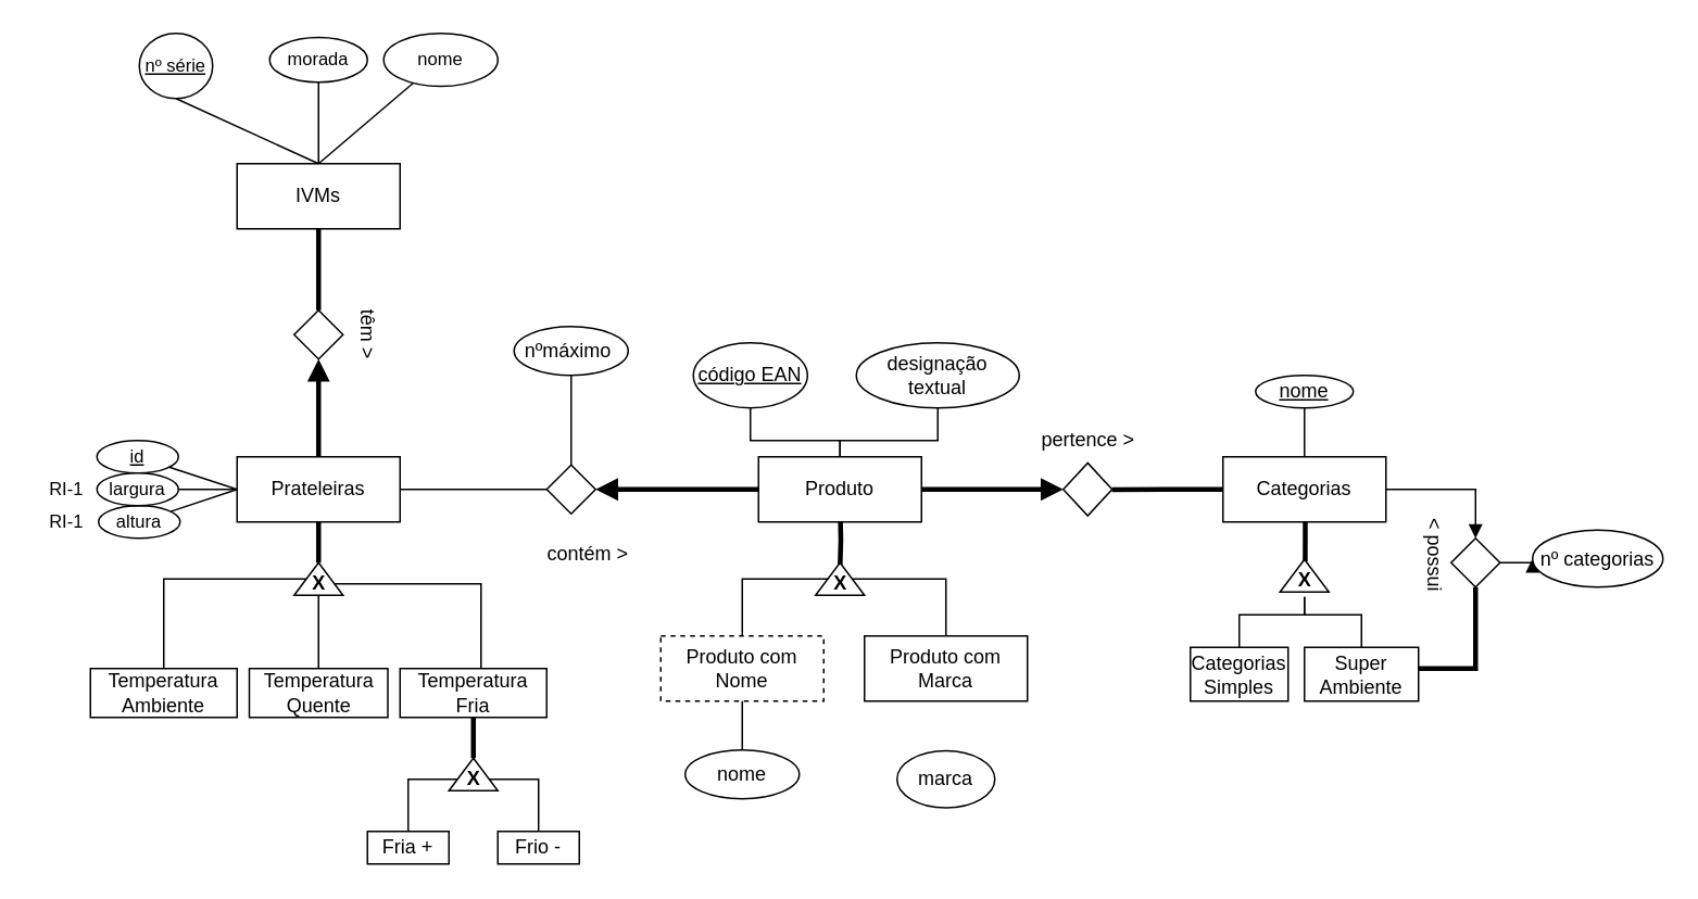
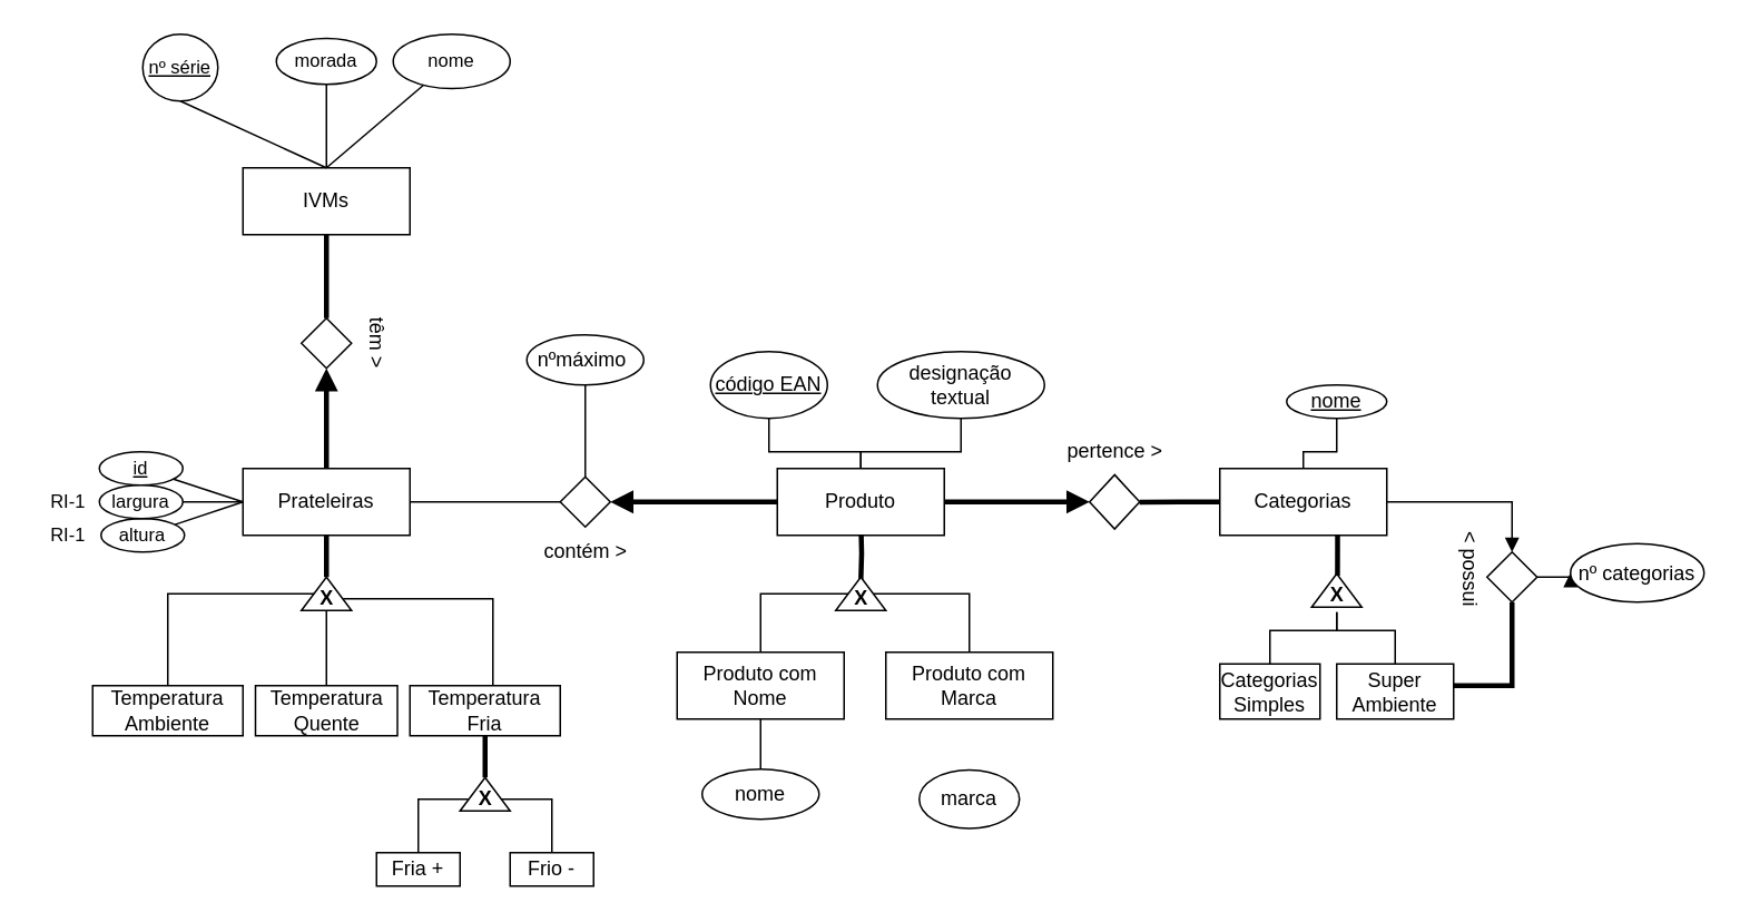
  <mxCell id="0" />
  <mxCell id="1" parent="0" />
  <mxCell id="2" value="" style="edgeStyle=orthogonalEdgeStyle;rounded=0;orthogonalLoop=1;jettySize=auto;html=1;startArrow=none;startFill=0;endArrow=none;endFill=0;strokeWidth=1;exitX=0.5;exitY=0;exitDx=0;exitDy=0;" edge="1" parent="1" source="60" target="62"><mxGeometry relative="1" as="geometry" /></mxCell>
  <mxCell id="3" value="IVMs" style="whiteSpace=wrap;html=1;align=center;" parent="1" vertex="1"><mxGeometry x="145" y="100" width="100" height="40" as="geometry" /></mxCell>
  <mxCell id="4" value="" style="shape=rhombus;perimeter=rhombusPerimeter;whiteSpace=wrap;html=1;align=center;" parent="1" vertex="1"><mxGeometry x="180" y="190" width="30" height="30" as="geometry" /></mxCell>
  <mxCell id="5" value="têm &amp;gt;" style="text;html=1;strokeColor=none;fillColor=none;align=center;verticalAlign=middle;whiteSpace=wrap;rounded=0;rotation=90;" parent="1" vertex="1"><mxGeometry x="195" y="190" width="60" height="30" as="geometry" /></mxCell>
  <mxCell id="6" style="edgeStyle=none;rounded=0;sketch=0;orthogonalLoop=1;jettySize=auto;html=1;entryX=0.5;entryY=1;entryDx=0;entryDy=0;shadow=0;labelBackgroundColor=default;fontFamily=Helvetica;fontSize=11;fontColor=default;startArrow=none;startFill=0;endArrow=block;endFill=1;strokeColor=default;strokeWidth=3;fillColor=#000000;elbow=vertical;" parent="1" source="7" target="4" edge="1"><mxGeometry relative="1" as="geometry" /></mxCell>
  <mxCell id="7" value="Prateleiras" style="whiteSpace=wrap;html=1;align=center;" parent="1" vertex="1"><mxGeometry x="145" y="280" width="100" height="40" as="geometry" /></mxCell>
  <mxCell id="8" value="" style="endArrow=none;html=1;rounded=0;shadow=0;fillColor=#FFFFFF;elbow=vertical;exitX=0.5;exitY=1;exitDx=0;exitDy=0;entryX=0.5;entryY=0;entryDx=0;entryDy=0;strokeColor=#000000;strokeWidth=3;fontStyle=1" parent="1" source="3" edge="1"><mxGeometry relative="1" as="geometry"><mxPoint x="15" y="230" as="sourcePoint" /><mxPoint x="195" y="190" as="targetPoint" /></mxGeometry></mxCell>
  <mxCell id="9" value="nº série" style="ellipse;whiteSpace=wrap;html=1;align=center;fontStyle=4;fontFamily=Helvetica;fontSize=11;fontColor=default;" parent="1" vertex="1"><mxGeometry x="85" y="20" width="45" height="40" as="geometry" /></mxCell>
  <mxCell id="10" value="" style="endArrow=none;html=1;rounded=0;shadow=0;labelBackgroundColor=default;sketch=0;fontFamily=Helvetica;fontSize=11;fontColor=default;strokeColor=default;strokeWidth=1;fillColor=#000000;elbow=vertical;entryX=0.5;entryY=0;entryDx=0;entryDy=0;exitX=0.5;exitY=1;exitDx=0;exitDy=0;" parent="1" source="9" target="3" edge="1"><mxGeometry relative="1" as="geometry"><mxPoint x="135" y="150" as="sourcePoint" /><mxPoint x="295" y="150" as="targetPoint" /></mxGeometry></mxCell>
  <mxCell id="11" style="edgeStyle=none;rounded=0;sketch=0;orthogonalLoop=1;jettySize=auto;html=1;entryX=0.5;entryY=0;entryDx=0;entryDy=0;shadow=0;labelBackgroundColor=default;fontFamily=Helvetica;fontSize=11;fontColor=default;startArrow=none;startFill=0;endArrow=none;endFill=0;strokeColor=default;strokeWidth=1;fillColor=#000000;elbow=vertical;" parent="1" source="12" target="3" edge="1"><mxGeometry relative="1" as="geometry" /></mxCell>
  <mxCell id="12" value="nome" style="ellipse;whiteSpace=wrap;html=1;align=center;fontFamily=Helvetica;fontSize=11;fontColor=default;" parent="1" vertex="1"><mxGeometry x="235" y="20" width="70" height="32.5" as="geometry" /></mxCell>
  <mxCell id="13" style="edgeStyle=none;rounded=0;sketch=0;orthogonalLoop=1;jettySize=auto;html=1;shadow=0;labelBackgroundColor=default;fontFamily=Helvetica;fontSize=11;fontColor=default;startArrow=none;startFill=0;endArrow=none;endFill=0;strokeColor=default;strokeWidth=1;fillColor=#000000;elbow=vertical;" parent="1" source="14" edge="1"><mxGeometry relative="1" as="geometry"><mxPoint x="195" y="100" as="targetPoint" /></mxGeometry></mxCell>
  <mxCell id="14" value="morada" style="ellipse;whiteSpace=wrap;html=1;align=center;fontFamily=Helvetica;fontSize=11;fontColor=default;" parent="1" vertex="1"><mxGeometry x="165" y="22.5" width="60" height="27.5" as="geometry" /></mxCell>
  <mxCell id="15" style="edgeStyle=none;rounded=0;sketch=0;orthogonalLoop=1;jettySize=auto;html=1;shadow=0;labelBackgroundColor=default;fontFamily=Helvetica;fontSize=11;fontColor=default;startArrow=none;startFill=0;endArrow=none;endFill=0;strokeColor=default;strokeWidth=1;fillColor=#000000;elbow=vertical;" parent="1" source="16" edge="1"><mxGeometry relative="1" as="geometry"><mxPoint x="145" y="300" as="targetPoint" /></mxGeometry></mxCell>
  <mxCell id="16" value="id" style="ellipse;whiteSpace=wrap;html=1;align=center;fontStyle=4;fontFamily=Helvetica;fontSize=11;fontColor=default;" parent="1" vertex="1"><mxGeometry x="59" y="270" width="50" height="20" as="geometry" /></mxCell>
  <mxCell id="17" style="edgeStyle=none;rounded=0;sketch=0;orthogonalLoop=1;jettySize=auto;html=1;shadow=0;labelBackgroundColor=default;fontFamily=Helvetica;fontSize=11;fontColor=default;startArrow=none;startFill=0;endArrow=none;endFill=0;strokeColor=default;strokeWidth=1;fillColor=#000000;elbow=vertical;" parent="1" source="18" edge="1"><mxGeometry relative="1" as="geometry"><mxPoint x="145" y="300" as="targetPoint" /></mxGeometry></mxCell>
  <mxCell id="18" value="altura" style="ellipse;whiteSpace=wrap;html=1;align=center;fontFamily=Helvetica;fontSize=11;fontColor=default;" parent="1" vertex="1"><mxGeometry x="60" y="310" width="50" height="20" as="geometry" /></mxCell>
  <mxCell id="19" value="" style="edgeStyle=none;rounded=0;sketch=0;orthogonalLoop=1;jettySize=auto;html=1;shadow=0;labelBackgroundColor=default;fontFamily=Helvetica;fontSize=11;fontColor=default;startArrow=none;startFill=0;endArrow=none;endFill=0;strokeColor=default;strokeWidth=1;fillColor=#000000;elbow=vertical;entryX=0;entryY=0.5;entryDx=0;entryDy=0;" parent="1" source="20" edge="1" target="7"><mxGeometry relative="1" as="geometry"><mxPoint x="45" y="257.5" as="targetPoint" /></mxGeometry></mxCell>
  <mxCell id="20" value="largura" style="ellipse;whiteSpace=wrap;html=1;align=center;fontFamily=Helvetica;fontSize=11;fontColor=default;" parent="1" vertex="1"><mxGeometry x="59" y="290" width="50" height="20" as="geometry" /></mxCell>
  <mxCell id="21" value="RI-1" style="text;html=1;align=center;verticalAlign=middle;resizable=0;points=[];autosize=1;strokeColor=none;fillColor=none;fontSize=11;fontFamily=Helvetica;fontColor=default;" parent="1" vertex="1"><mxGeometry x="20" y="310" width="40" height="20" as="geometry" /></mxCell>
  <mxCell id="22" value="RI-1" style="text;html=1;align=center;verticalAlign=middle;resizable=0;points=[];autosize=1;strokeColor=none;fillColor=none;fontSize=11;fontFamily=Helvetica;fontColor=default;" parent="1" vertex="1"><mxGeometry x="20" y="290" width="40" height="20" as="geometry" /></mxCell>
  <mxCell id="23" value="" style="edgeStyle=orthogonalEdgeStyle;rounded=0;orthogonalLoop=1;jettySize=auto;html=1;endArrow=none;endFill=0;strokeWidth=3;" edge="1" parent="1" source="24" target="7"><mxGeometry relative="1" as="geometry" /></mxCell>
  <mxCell id="24" value="" style="triangle;whiteSpace=wrap;html=1;rotation=-90;" vertex="1" parent="1"><mxGeometry x="185" y="340" width="20" height="30" as="geometry" /></mxCell>
  <mxCell id="25" value="" style="endArrow=none;html=1;rounded=0;strokeWidth=1;entryX=0.5;entryY=0;entryDx=0;entryDy=0;edgeStyle=orthogonalEdgeStyle;exitX=0.5;exitY=0;exitDx=0;exitDy=0;" edge="1" parent="1" source="26" target="24"><mxGeometry relative="1" as="geometry"><mxPoint x="85" y="400" as="sourcePoint" /><mxPoint x="155" y="400" as="targetPoint" /><Array as="points"><mxPoint x="100" y="355" /></Array></mxGeometry></mxCell>
  <mxCell id="26" value="Temperatura Ambiente" style="whiteSpace=wrap;html=1;align=center;" vertex="1" parent="1"><mxGeometry x="55" y="410" width="90" height="30" as="geometry" /></mxCell>
  <mxCell id="27" style="edgeStyle=orthogonalEdgeStyle;rounded=0;orthogonalLoop=1;jettySize=auto;html=1;endArrow=none;endFill=0;strokeWidth=1;entryX=0.552;entryY=-0.013;entryDx=0;entryDy=0;entryPerimeter=0;" edge="1" parent="1" source="28" target="31"><mxGeometry relative="1" as="geometry"><mxPoint x="305" y="410" as="targetPoint" /><Array as="points"><mxPoint x="295" y="358" /><mxPoint x="295" y="410" /></Array></mxGeometry></mxCell>
  <mxCell id="28" value="X" style="text;html=1;align=center;verticalAlign=middle;resizable=0;points=[];autosize=1;strokeColor=none;fillColor=none;fontStyle=1" vertex="1" parent="1"><mxGeometry x="185" y="348" width="20" height="20" as="geometry" /></mxCell>
  <mxCell id="29" value="" style="edgeStyle=orthogonalEdgeStyle;rounded=0;orthogonalLoop=1;jettySize=auto;html=1;endArrow=none;endFill=0;strokeWidth=1;entryX=0;entryY=0.5;entryDx=0;entryDy=0;" edge="1" parent="1" source="30" target="24"><mxGeometry relative="1" as="geometry" /></mxCell>
  <mxCell id="30" value="Temperatura Quente" style="whiteSpace=wrap;html=1;align=center;" vertex="1" parent="1"><mxGeometry x="152.5" y="410" width="85" height="30" as="geometry" /></mxCell>
  <mxCell id="31" value="Temperatura Fria" style="whiteSpace=wrap;html=1;align=center;" vertex="1" parent="1"><mxGeometry x="245" y="410" width="90" height="30" as="geometry" /></mxCell>
  <mxCell id="32" value="" style="edgeStyle=orthogonalEdgeStyle;rounded=0;orthogonalLoop=1;jettySize=auto;html=1;endArrow=none;endFill=0;strokeWidth=3;" edge="1" parent="1" source="33" target="31"><mxGeometry relative="1" as="geometry" /></mxCell>
  <mxCell id="33" value="" style="triangle;whiteSpace=wrap;html=1;rotation=-90;" vertex="1" parent="1"><mxGeometry x="280" y="460" width="20" height="30" as="geometry" /></mxCell>
  <mxCell id="34" value="" style="edgeStyle=orthogonalEdgeStyle;rounded=0;orthogonalLoop=1;jettySize=auto;html=1;endArrow=none;endFill=0;strokeWidth=1;" edge="1" parent="1" source="36" target="37"><mxGeometry relative="1" as="geometry" /></mxCell>
  <mxCell id="35" value="" style="edgeStyle=orthogonalEdgeStyle;rounded=0;orthogonalLoop=1;jettySize=auto;html=1;endArrow=none;endFill=0;strokeWidth=1;" edge="1" parent="1" source="36" target="38"><mxGeometry relative="1" as="geometry" /></mxCell>
  <mxCell id="36" value="X" style="text;html=1;align=center;verticalAlign=middle;resizable=0;points=[];autosize=1;strokeColor=none;fillColor=none;fontStyle=1" vertex="1" parent="1"><mxGeometry x="280" y="468" width="20" height="20" as="geometry" /></mxCell>
  <mxCell id="37" value="Fria +" style="whiteSpace=wrap;html=1;align=center;" vertex="1" parent="1"><mxGeometry x="225" y="510" width="50" height="20" as="geometry" /></mxCell>
  <mxCell id="38" value="Frio -" style="whiteSpace=wrap;html=1;align=center;" vertex="1" parent="1"><mxGeometry x="305" y="510" width="50" height="20" as="geometry" /></mxCell>
  <mxCell id="39" value="" style="edgeStyle=orthogonalEdgeStyle;rounded=0;orthogonalLoop=1;jettySize=auto;html=1;endArrow=none;endFill=0;strokeWidth=3;" edge="1" parent="1" target="46"><mxGeometry relative="1" as="geometry"><mxPoint x="515" y="310" as="sourcePoint" /></mxGeometry></mxCell>
  <mxCell id="40" value="Produto" style="whiteSpace=wrap;html=1;align=center;" vertex="1" parent="1"><mxGeometry x="465" y="280" width="100" height="40" as="geometry" /></mxCell>
  <mxCell id="41" value="" style="edgeStyle=orthogonalEdgeStyle;rounded=0;orthogonalLoop=1;jettySize=auto;html=1;endArrow=none;endFill=0;strokeWidth=1;" edge="1" parent="1" source="42" target="40"><mxGeometry relative="1" as="geometry" /></mxCell>
  <mxCell id="42" value="código EAN" style="ellipse;whiteSpace=wrap;html=1;align=center;fontStyle=4;" vertex="1" parent="1"><mxGeometry x="425" y="210" width="70" height="40" as="geometry" /></mxCell>
  <mxCell id="43" value="" style="triangle;whiteSpace=wrap;html=1;rotation=-90;" vertex="1" parent="1"><mxGeometry x="505" y="340" width="20" height="30" as="geometry" /></mxCell>
  <mxCell id="44" value="" style="rounded=0;orthogonalLoop=1;jettySize=auto;html=1;endArrow=none;endFill=0;strokeWidth=1;edgeStyle=elbowEdgeStyle;exitX=0.5;exitY=0;exitDx=0;exitDy=0;" edge="1" parent="1" source="43" target="47"><mxGeometry relative="1" as="geometry"><Array as="points"><mxPoint x="455" y="360" /></Array></mxGeometry></mxCell>
  <mxCell id="45" value="" style="edgeStyle=elbowEdgeStyle;rounded=0;orthogonalLoop=1;jettySize=auto;html=1;endArrow=none;endFill=0;strokeWidth=1;exitX=0.5;exitY=1;exitDx=0;exitDy=0;entryX=0.5;entryY=0;entryDx=0;entryDy=0;" edge="1" parent="1" source="43" target="48"><mxGeometry relative="1" as="geometry"><Array as="points"><mxPoint x="580" y="370" /></Array></mxGeometry></mxCell>
  <mxCell id="46" value="X" style="text;html=1;align=center;verticalAlign=middle;resizable=0;points=[];autosize=1;strokeColor=none;fillColor=none;fontStyle=1" vertex="1" parent="1"><mxGeometry x="505" y="348" width="20" height="20" as="geometry" /></mxCell>
- <mxCell id="47" value="Produto com Nome" style="whiteSpace=wrap;html=1;align=center;dashed=1;" vertex="1" parent="1"><mxGeometry x="405" y="390" width="100" height="40" as="geometry" /></mxCell>
+ <mxCell id="47" value="Produto com Nome" style="whiteSpace=wrap;html=1;align=center;" vertex="1" parent="1"><mxGeometry x="405" y="390" width="100" height="40" as="geometry" /></mxCell>
  <mxCell id="48" value="Produto com Marca" style="whiteSpace=wrap;html=1;align=center;" vertex="1" parent="1"><mxGeometry x="530" y="390" width="100" height="40" as="geometry" /></mxCell>
  <mxCell id="49" value="" style="edgeStyle=elbowEdgeStyle;rounded=0;orthogonalLoop=1;jettySize=auto;html=1;endArrow=none;endFill=0;strokeWidth=1;" edge="1" parent="1" source="50" target="47"><mxGeometry relative="1" as="geometry" /></mxCell>
  <mxCell id="50" value="nome" style="ellipse;whiteSpace=wrap;html=1;align=center;" vertex="1" parent="1"><mxGeometry x="420" y="460" width="70" height="30" as="geometry" /></mxCell>
  <mxCell id="51" value="marca" style="ellipse;whiteSpace=wrap;html=1;align=center;" vertex="1" parent="1"><mxGeometry x="550" y="460.5" width="60" height="35" as="geometry" /></mxCell>
  <mxCell id="52" value="" style="edgeStyle=orthogonalEdgeStyle;rounded=0;orthogonalLoop=1;jettySize=auto;html=1;endArrow=none;endFill=0;strokeWidth=1;exitX=0.5;exitY=1;exitDx=0;exitDy=0;entryX=0.5;entryY=0;entryDx=0;entryDy=0;" edge="1" parent="1" source="53" target="40"><mxGeometry relative="1" as="geometry"><Array as="points"><mxPoint x="575" y="270" /><mxPoint x="515" y="270" /></Array></mxGeometry></mxCell>
  <mxCell id="53" value="designação textual" style="ellipse;whiteSpace=wrap;html=1;align=center;" vertex="1" parent="1"><mxGeometry x="525" y="210" width="100" height="40" as="geometry" /></mxCell>
  <mxCell id="54" value="" style="edgeStyle=orthogonalEdgeStyle;rounded=0;orthogonalLoop=1;jettySize=auto;html=1;endArrow=none;endFill=0;strokeWidth=3;" edge="1" parent="1" source="56" target="57"><mxGeometry relative="1" as="geometry" /></mxCell>
  <mxCell id="55" value="" style="edgeStyle=orthogonalEdgeStyle;rounded=0;orthogonalLoop=1;jettySize=auto;html=1;startArrow=none;startFill=0;endArrow=block;endFill=1;strokeWidth=1;" edge="1" parent="1" source="56" target="74"><mxGeometry relative="1" as="geometry" /></mxCell>
- <mxCell id="56" value="Categorias" style="whiteSpace=wrap;html=1;align=center;" vertex="1" parent="1"><mxGeometry x="750" y="280" width="100" height="40" as="geometry" /></mxCell>
+ <mxCell id="56" value="Categorias" style="whiteSpace=wrap;html=1;align=center;" vertex="1" parent="1"><mxGeometry x="730" y="280" width="100" height="40" as="geometry" /></mxCell>
  <mxCell id="57" value="" style="shape=rhombus;perimeter=rhombusPerimeter;whiteSpace=wrap;html=1;align=center;strokeWidth=1;" vertex="1" parent="1"><mxGeometry x="652" y="283.75" width="30" height="32.5" as="geometry" /></mxCell>
  <mxCell id="58" value="" style="endArrow=block;html=1;rounded=0;strokeWidth=3;exitX=1;exitY=0.5;exitDx=0;exitDy=0;entryX=0;entryY=0.5;entryDx=0;entryDy=0;endFill=1;" edge="1" parent="1" source="40" target="57"><mxGeometry relative="1" as="geometry"><mxPoint x="610" y="320" as="sourcePoint" /><mxPoint x="770" y="320" as="targetPoint" /></mxGeometry></mxCell>
  <mxCell id="59" style="edgeStyle=orthogonalEdgeStyle;rounded=0;orthogonalLoop=1;jettySize=auto;html=1;exitX=1;exitY=0.5;exitDx=0;exitDy=0;entryX=0;entryY=0.5;entryDx=0;entryDy=0;endArrow=none;endFill=0;strokeWidth=3;startArrow=block;startFill=1;" edge="1" parent="1" source="60" target="40"><mxGeometry relative="1" as="geometry" /></mxCell>
  <mxCell id="60" value="" style="shape=rhombus;perimeter=rhombusPerimeter;whiteSpace=wrap;html=1;align=center;strokeWidth=1;" vertex="1" parent="1"><mxGeometry x="335" y="285" width="30" height="30" as="geometry" /></mxCell>
  <mxCell id="61" value="" style="endArrow=none;html=1;rounded=0;strokeWidth=1;exitX=1;exitY=0.5;exitDx=0;exitDy=0;entryX=0;entryY=0.5;entryDx=0;entryDy=0;" edge="1" parent="1" source="7" target="60"><mxGeometry relative="1" as="geometry"><mxPoint x="230" y="330" as="sourcePoint" /><mxPoint x="390" y="330" as="targetPoint" /></mxGeometry></mxCell>
  <mxCell id="62" value="nºmáximo&amp;nbsp;" style="ellipse;whiteSpace=wrap;html=1;align=center;strokeWidth=1;" vertex="1" parent="1"><mxGeometry x="315" y="200" width="70" height="30" as="geometry" /></mxCell>
- <mxCell id="63" value="contém &amp;gt;" style="text;html=1;align=center;verticalAlign=middle;resizable=0;points=[];autosize=1;strokeColor=none;fillColor=none;" vertex="1" parent="1"><mxGeometry x="325" y="330" width="70" height="20" as="geometry" /></mxCell>
+ <mxCell id="63" value="contém &amp;gt;" style="text;html=1;align=center;verticalAlign=middle;resizable=0;points=[];autosize=1;strokeColor=none;fillColor=none;" vertex="1" parent="1"><mxGeometry x="315" y="320" width="70" height="20" as="geometry" /></mxCell>
  <mxCell id="64" value="pertence &amp;gt;" style="text;html=1;align=center;verticalAlign=middle;resizable=0;points=[];autosize=1;strokeColor=none;fillColor=none;" vertex="1" parent="1"><mxGeometry x="632" y="260" width="70" height="20" as="geometry" /></mxCell>
  <mxCell id="65" value="" style="triangle;whiteSpace=wrap;html=1;rotation=-90;" vertex="1" parent="1"><mxGeometry x="790" y="338" width="20" height="30" as="geometry" /></mxCell>
  <mxCell id="66" value="" style="edgeStyle=orthogonalEdgeStyle;rounded=0;orthogonalLoop=1;jettySize=auto;html=1;startArrow=none;startFill=0;endArrow=none;endFill=0;strokeWidth=3;exitX=0.523;exitY=-0.088;exitDx=0;exitDy=0;exitPerimeter=0;" edge="1" parent="1" source="67" target="56"><mxGeometry relative="1" as="geometry"><Array as="points"><mxPoint x="801" y="326" /><mxPoint x="800" y="326" /></Array></mxGeometry></mxCell>
  <mxCell id="67" value="X" style="text;html=1;align=center;verticalAlign=middle;resizable=0;points=[];autosize=1;strokeColor=none;fillColor=none;fontStyle=1" vertex="1" parent="1"><mxGeometry x="790" y="346" width="20" height="20" as="geometry" /></mxCell>
  <mxCell id="68" value="" style="edgeStyle=orthogonalEdgeStyle;rounded=0;orthogonalLoop=1;jettySize=auto;html=1;startArrow=none;startFill=0;endArrow=none;endFill=0;strokeWidth=1;" edge="1" parent="1" source="69" target="67"><mxGeometry relative="1" as="geometry" /></mxCell>
  <mxCell id="69" value="Categorias Simples" style="whiteSpace=wrap;html=1;align=center;strokeWidth=1;" vertex="1" parent="1"><mxGeometry x="730" y="397" width="60" height="33" as="geometry" /></mxCell>
  <mxCell id="70" value="" style="edgeStyle=orthogonalEdgeStyle;rounded=0;orthogonalLoop=1;jettySize=auto;html=1;startArrow=none;startFill=0;endArrow=none;endFill=0;strokeWidth=1;" edge="1" parent="1" source="71" target="67"><mxGeometry relative="1" as="geometry" /></mxCell>
  <mxCell id="71" value="Super Ambiente" style="whiteSpace=wrap;html=1;align=center;strokeWidth=1;" vertex="1" parent="1"><mxGeometry x="800" y="397" width="70" height="33" as="geometry" /></mxCell>
  <mxCell id="72" value="" style="edgeStyle=orthogonalEdgeStyle;rounded=0;orthogonalLoop=1;jettySize=auto;html=1;startArrow=none;startFill=0;endArrow=none;endFill=0;strokeWidth=3;exitX=0.5;exitY=1;exitDx=0;exitDy=0;" edge="1" parent="1" source="74" target="71"><mxGeometry relative="1" as="geometry"><Array as="points"><mxPoint x="905" y="410" /></Array></mxGeometry></mxCell>
  <mxCell id="73" value="" style="edgeStyle=orthogonalEdgeStyle;rounded=0;orthogonalLoop=1;jettySize=auto;html=1;startArrow=none;startFill=0;endArrow=block;endFill=1;strokeWidth=1;" edge="1" parent="1" source="74" target="78"><mxGeometry relative="1" as="geometry" /></mxCell>
  <mxCell id="74" value="" style="shape=rhombus;perimeter=rhombusPerimeter;whiteSpace=wrap;html=1;align=center;strokeWidth=1;" vertex="1" parent="1"><mxGeometry x="890" y="330" width="30" height="30" as="geometry" /></mxCell>
  <mxCell id="75" value="" style="edgeStyle=orthogonalEdgeStyle;rounded=0;orthogonalLoop=1;jettySize=auto;html=1;startArrow=none;startFill=0;endArrow=none;endFill=0;strokeWidth=1;" edge="1" parent="1" source="76" target="56"><mxGeometry relative="1" as="geometry" /></mxCell>
  <mxCell id="76" value="nome" style="ellipse;whiteSpace=wrap;html=1;align=center;fontStyle=4;strokeWidth=1;" vertex="1" parent="1"><mxGeometry x="770" y="230" width="60" height="20" as="geometry" /></mxCell>
  <mxCell id="77" value="&amp;lt; possui" style="text;html=1;align=center;verticalAlign=middle;resizable=0;points=[];autosize=1;strokeColor=none;fillColor=none;rotation=90;" vertex="1" parent="1"><mxGeometry x="850" y="330" width="60" height="20" as="geometry" /></mxCell>
  <mxCell id="78" value="nº categorias" style="ellipse;whiteSpace=wrap;html=1;align=center;strokeWidth=1;" vertex="1" parent="1"><mxGeometry x="940" y="325" width="80" height="35" as="geometry" /></mxCell>
